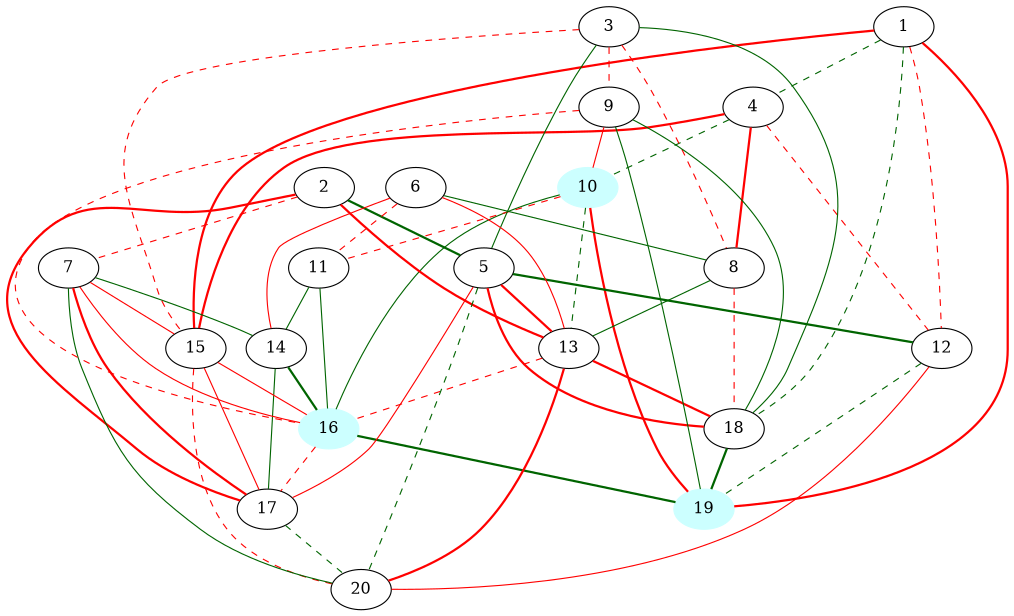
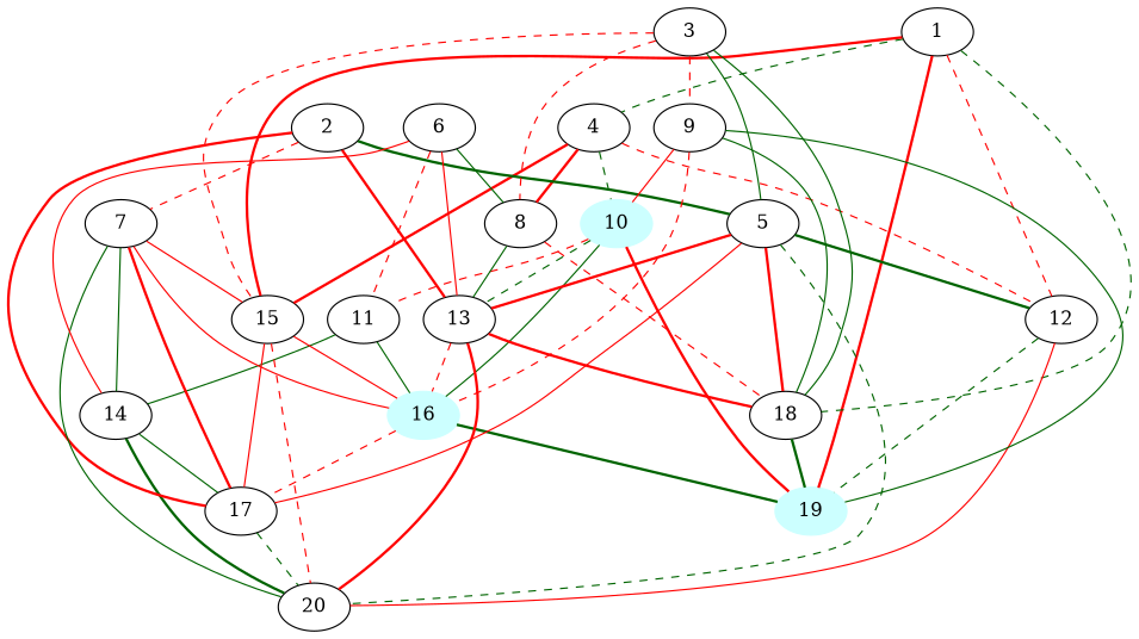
  graph {
    fontname="DejaVu Serif"
    node [fontname="DejaVu Serif"]
    edge [color=red fontname="DejaVu Serif" style=solid]
    10 [color="#CCFFFF" style=filled]
    16 [color="#CCFFFF" style=filled]
    19 [color="#CCFFFF" style=filled]
    13
    11
    17
    18
    20
    14
    1
    4
    12
    15
    8
    2
    5
    7
    3
    9
    6
    10 -- 16 [color=darkgreen]
    10 -- 19 [style=bold]
    10 -- 13 [color=darkgreen style=dashed]
    10 -- 11 [style=dashed]
    16 -- 19 [color=darkgreen style=bold]
    16 -- 17 [style=dashed]
    13 -- 16 [style=dashed]
    13 -- 18 [style=bold]
    13 -- 20 [style=bold]
    11 -- 16 [color=darkgreen]
    11 -- 14 [color=darkgreen]
    17 -- 20 [color=darkgreen style=dashed]
    18 -- 19 [color=darkgreen style=bold]
-   14 -- 16 [color=darkgreen style=bold]
+   14 -- 20 [color=darkgreen style=bold]
    14 -- 17 [color=darkgreen]
    1 -- 19 [style=bold]
    1 -- 18 [color=darkgreen style=dashed]
    1 -- 4 [color=darkgreen style=dashed]
    1 -- 12 [style=dashed]
    1 -- 15 [style=bold]
    4 -- 10 [color=darkgreen style=dashed]
    4 -- 12 [style=dashed]
    4 -- 15 [style=bold]
    4 -- 8 [style=bold]
    12 -- 19 [color=darkgreen style=dashed]
    12 -- 20
    15 -- 16
    15 -- 17
    15 -- 20 [style=dashed]
    8 -- 13 [color=darkgreen]
    8 -- 18 [style=dashed]
    2 -- 13 [style=bold]
    2 -- 17 [style=bold]
    2 -- 5 [color=darkgreen style=bold]
    2 -- 7 [style=dashed]
    5 -- 13 [style=bold]
    5 -- 17
    5 -- 18 [style=bold]
    5 -- 20 [color=darkgreen style=dashed]
    5 -- 12 [color=darkgreen style=bold]
    7 -- 16
    7 -- 17 [style=bold]
    7 -- 20 [color=darkgreen]
    7 -- 14 [color=darkgreen]
    7 -- 15
    3 -- 18 [color=darkgreen]
    3 -- 15 [style=dashed]
    3 -- 8 [style=dashed]
    3 -- 5 [color=darkgreen]
    3 -- 9 [style=dashed]
    9 -- 10
    9 -- 16 [style=dashed]
    9 -- 19 [color=darkgreen]
    9 -- 18 [color=darkgreen]
    6 -- 13
    6 -- 11 [style=dashed]
    6 -- 14
    6 -- 8 [color=darkgreen]
  }
